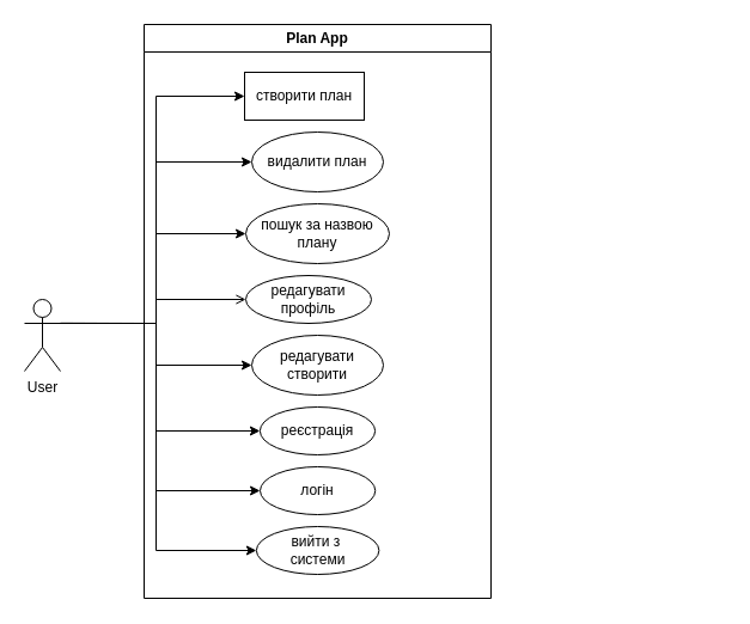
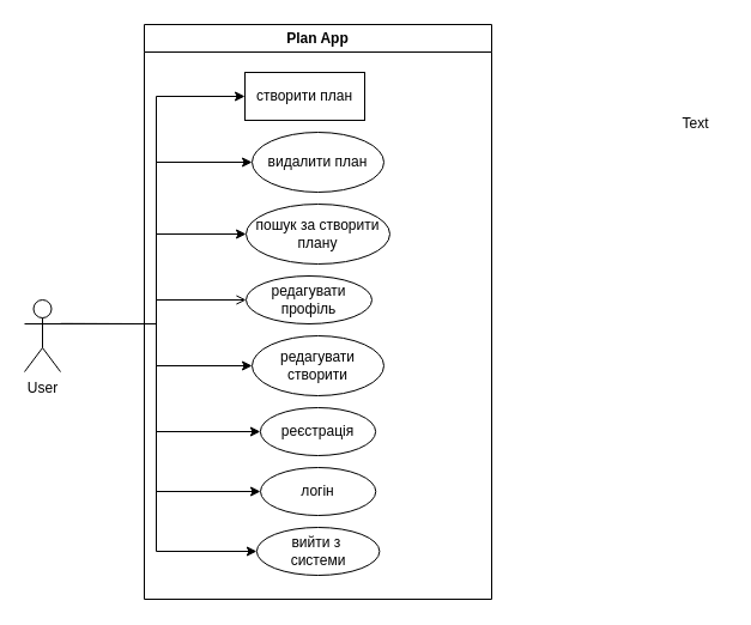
  <mxCell id="0" />
  <mxCell id="1" parent="0" />
  <mxCell id="2" style="edgeStyle=orthogonalEdgeStyle;rounded=0;orthogonalLoop=1;jettySize=auto;html=1;exitX=1;exitY=0.333;exitDx=0;exitDy=0;exitPerimeter=0;entryX=0;entryY=0.5;entryDx=0;entryDy=0;" edge="1" parent="1" source="10" target="14"><mxGeometry relative="1" as="geometry"><Array as="points"><mxPoint x="130" y="270" /><mxPoint x="130" y="195" /></Array></mxGeometry></mxCell>
  <mxCell id="3" style="edgeStyle=orthogonalEdgeStyle;rounded=0;orthogonalLoop=1;jettySize=auto;html=1;exitX=1;exitY=0.333;exitDx=0;exitDy=0;exitPerimeter=0;entryX=0;entryY=0.5;entryDx=0;entryDy=0;" edge="1" parent="1" source="10" target="13"><mxGeometry relative="1" as="geometry"><Array as="points"><mxPoint x="130" y="270" /><mxPoint x="130" y="80" /></Array></mxGeometry></mxCell>
  <mxCell id="4" style="edgeStyle=orthogonalEdgeStyle;rounded=0;orthogonalLoop=1;jettySize=auto;html=1;entryX=0;entryY=0.5;entryDx=0;entryDy=0;" edge="1" parent="1" target="17"><mxGeometry relative="1" as="geometry"><mxPoint x="50" y="270" as="sourcePoint" /><mxPoint x="180" y="295" as="targetPoint" /><Array as="points"><mxPoint x="130" y="270" /><mxPoint x="130" y="360" /></Array></mxGeometry></mxCell>
  <mxCell id="5" style="edgeStyle=orthogonalEdgeStyle;rounded=0;orthogonalLoop=1;jettySize=auto;html=1;exitX=1;exitY=0.333;exitDx=0;exitDy=0;exitPerimeter=0;entryX=0;entryY=0.5;entryDx=0;entryDy=0;endArrow=open;" edge="1" parent="1" source="10" target="15"><mxGeometry relative="1" as="geometry"><Array as="points"><mxPoint x="130" y="270" /><mxPoint x="130" y="250" /></Array></mxGeometry></mxCell>
  <mxCell id="6" style="edgeStyle=orthogonalEdgeStyle;rounded=0;orthogonalLoop=1;jettySize=auto;html=1;exitX=1;exitY=0.333;exitDx=0;exitDy=0;exitPerimeter=0;entryX=0;entryY=0.5;entryDx=0;entryDy=0;" edge="1" parent="1" source="10" target="16"><mxGeometry relative="1" as="geometry" /></mxCell>
  <mxCell id="7" style="edgeStyle=orthogonalEdgeStyle;rounded=0;orthogonalLoop=1;jettySize=auto;html=1;exitX=1;exitY=0.333;exitDx=0;exitDy=0;exitPerimeter=0;entryX=0;entryY=0.5;entryDx=0;entryDy=0;" edge="1" parent="1" source="10" target="18"><mxGeometry relative="1" as="geometry"><Array as="points"><mxPoint x="130" y="270" /><mxPoint x="130" y="460" /></Array></mxGeometry></mxCell>
  <mxCell id="8" style="edgeStyle=orthogonalEdgeStyle;rounded=0;orthogonalLoop=1;jettySize=auto;html=1;exitX=1;exitY=0.333;exitDx=0;exitDy=0;exitPerimeter=0;entryX=0;entryY=0.5;entryDx=0;entryDy=0;" edge="1" parent="1" source="10" target="12"><mxGeometry relative="1" as="geometry"><Array as="points"><mxPoint x="130" y="270" /><mxPoint x="130" y="410" /></Array></mxGeometry></mxCell>
  <mxCell id="9" style="edgeStyle=orthogonalEdgeStyle;rounded=0;orthogonalLoop=1;jettySize=auto;html=1;exitX=1;exitY=0.333;exitDx=0;exitDy=0;exitPerimeter=0;entryX=0;entryY=0.5;entryDx=0;entryDy=0;" edge="1" parent="1" source="10" target="19"><mxGeometry relative="1" as="geometry" /></mxCell>
  <mxCell id="10" value="User" style="shape=umlActor;verticalLabelPosition=bottom;verticalAlign=top;html=1;outlineConnect=0;" vertex="1" parent="1"><mxGeometry x="20" y="250" width="30" height="60" as="geometry" /></mxCell>
  <mxCell id="11" value="Plan App" style="swimlane;whiteSpace=wrap;html=1;" vertex="1" parent="1"><mxGeometry x="120" y="20" width="290" height="480" as="geometry" /></mxCell>
  <mxCell id="12" value="логін" style="ellipse;whiteSpace=wrap;html=1;" vertex="1" parent="11"><mxGeometry x="97" y="370" width="96.25" height="40" as="geometry" /></mxCell>
  <mxCell id="13" value="створити план" style="whiteSpace=wrap;html=1;rounded=0;" vertex="1" parent="11"><mxGeometry x="84" y="40" width="100" height="40" as="geometry" /></mxCell>
- <mxCell id="14" value="пошук за назвою плану" style="ellipse;whiteSpace=wrap;html=1;" vertex="1" parent="11"><mxGeometry x="85" y="150" width="120" height="50" as="geometry" /></mxCell>
+ <mxCell id="14" value="пошук за створити плану" style="ellipse;whiteSpace=wrap;html=1;" vertex="1" parent="11"><mxGeometry x="85" y="150" width="120" height="50" as="geometry" /></mxCell>
  <mxCell id="15" value="редагувати профіль" style="ellipse;whiteSpace=wrap;html=1;" vertex="1" parent="11"><mxGeometry x="85" y="210" width="105" height="40" as="geometry" /></mxCell>
  <mxCell id="16" value="редагувати&lt;div&gt;&lt;span style=&quot;background-color: initial;&quot;&gt;створити&lt;/span&gt;&lt;/div&gt;" style="ellipse;whiteSpace=wrap;html=1;" vertex="1" parent="11"><mxGeometry x="90" y="260" width="110" height="50" as="geometry" /></mxCell>
  <mxCell id="17" value="реєстрація" style="ellipse;whiteSpace=wrap;html=1;" vertex="1" parent="11"><mxGeometry x="96.88" y="320" width="96.25" height="40" as="geometry" /></mxCell>
  <mxCell id="18" value="вийти з&amp;nbsp;&lt;div&gt;системи&lt;/div&gt;" style="ellipse;whiteSpace=wrap;html=1;" vertex="1" parent="11"><mxGeometry x="93.88" y="420" width="102.5" height="40" as="geometry" /></mxCell>
  <mxCell id="19" value="видалити план" style="ellipse;whiteSpace=wrap;html=1;" vertex="1" parent="11"><mxGeometry x="90" y="90" width="110" height="50" as="geometry" /></mxCell>
+ <mxCell id="20" value="Text" style="text;html=1;align=center;verticalAlign=middle;resizable=0;points=[];autosize=1;strokeColor=none;fillColor=none;" vertex="1" parent="1"><mxGeometry x="555" y="88" width="50" height="30" as="geometry" /></mxCell>
